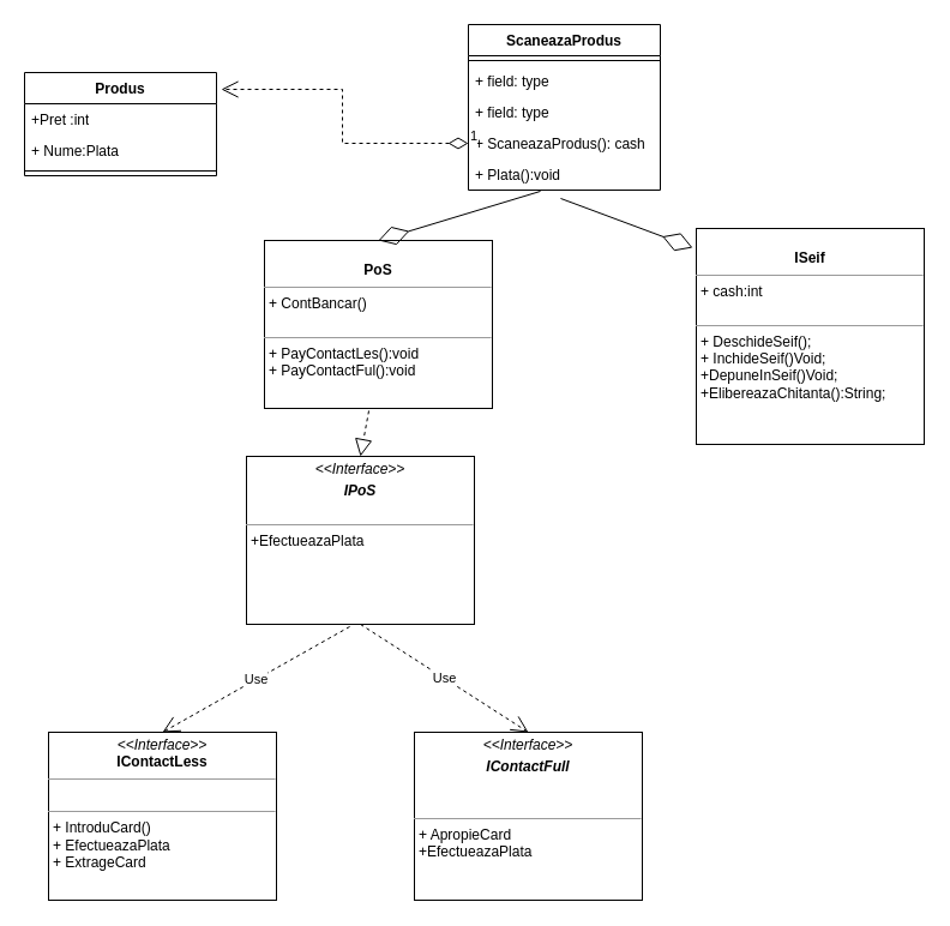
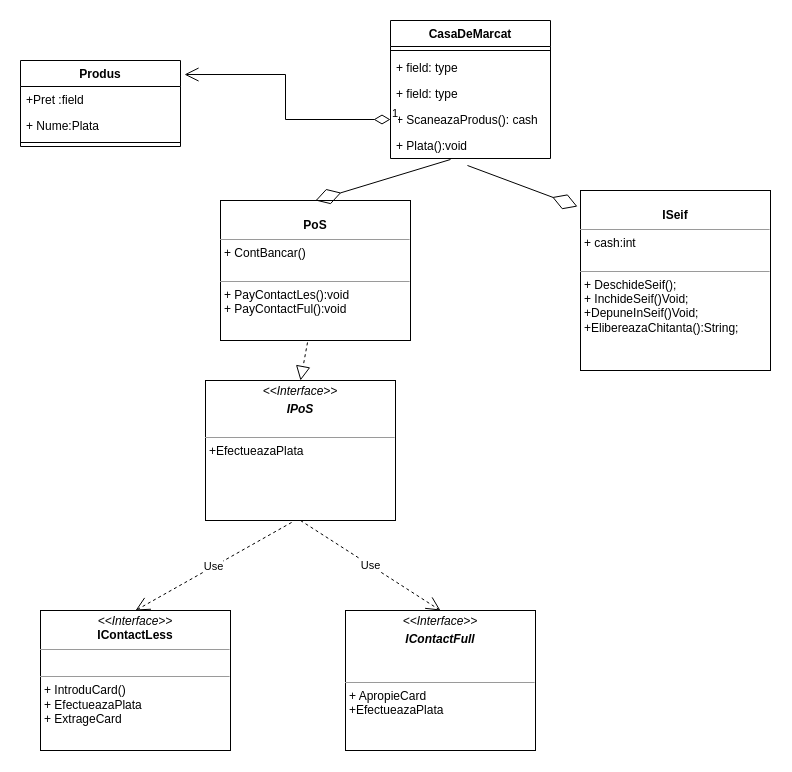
  <mxCell id="0" />
  <mxCell id="1" parent="0" />
- <mxCell id="2" value="ScaneazaProdus" style="swimlane;fontStyle=1;align=center;verticalAlign=top;childLayout=stackLayout;horizontal=1;startSize=26;horizontalStack=0;resizeParent=1;resizeParentMax=0;resizeLast=0;collapsible=1;marginBottom=0;whiteSpace=wrap;html=1;" parent="1" vertex="1"><mxGeometry x="390" y="20" width="160" height="138" as="geometry" /></mxCell>
+ <mxCell id="2" value="CasaDeMarcat" style="swimlane;fontStyle=1;align=center;verticalAlign=top;childLayout=stackLayout;horizontal=1;startSize=26;horizontalStack=0;resizeParent=1;resizeParentMax=0;resizeLast=0;collapsible=1;marginBottom=0;whiteSpace=wrap;html=1;" parent="1" vertex="1"><mxGeometry x="390" y="20" width="160" height="138" as="geometry" /></mxCell>
  <mxCell id="3" value="" style="line;strokeWidth=1;fillColor=none;align=left;verticalAlign=middle;spacingTop=-1;spacingLeft=3;spacingRight=3;rotatable=0;labelPosition=right;points=[];portConstraint=eastwest;strokeColor=inherit;" parent="2" vertex="1"><mxGeometry y="26" width="160" height="8" as="geometry" /></mxCell>
  <mxCell id="4" value="+ field: type&lt;br&gt;" style="text;strokeColor=none;fillColor=none;align=left;verticalAlign=top;spacingLeft=4;spacingRight=4;overflow=hidden;rotatable=0;points=[[0,0.5],[1,0.5]];portConstraint=eastwest;whiteSpace=wrap;html=1;" parent="2" vertex="1"><mxGeometry y="34" width="160" height="26" as="geometry" /></mxCell>
  <mxCell id="5" value="+ field: type&lt;br&gt;" style="text;strokeColor=none;fillColor=none;align=left;verticalAlign=top;spacingLeft=4;spacingRight=4;overflow=hidden;rotatable=0;points=[[0,0.5],[1,0.5]];portConstraint=eastwest;whiteSpace=wrap;html=1;" parent="2" vertex="1"><mxGeometry y="60" width="160" height="26" as="geometry" /></mxCell>
  <mxCell id="6" value="+ ScaneazaProdus(): cash" style="text;strokeColor=none;fillColor=none;align=left;verticalAlign=top;spacingLeft=4;spacingRight=4;overflow=hidden;rotatable=0;points=[[0,0.5],[1,0.5]];portConstraint=eastwest;whiteSpace=wrap;html=1;" parent="2" vertex="1"><mxGeometry y="86" width="160" height="26" as="geometry" /></mxCell>
  <mxCell id="7" value="+ Plata():void" style="text;strokeColor=none;fillColor=none;align=left;verticalAlign=top;spacingLeft=4;spacingRight=4;overflow=hidden;rotatable=0;points=[[0,0.5],[1,0.5]];portConstraint=eastwest;whiteSpace=wrap;html=1;" parent="2" vertex="1"><mxGeometry y="112" width="160" height="26" as="geometry" /></mxCell>
  <mxCell id="8" value="&lt;p style=&quot;margin:0px;margin-top:4px;text-align:center;&quot;&gt;&lt;br&gt;&lt;b&gt;ISeif&lt;/b&gt;&lt;/p&gt;&lt;hr size=&quot;1&quot;&gt;&lt;p style=&quot;margin:0px;margin-left:4px;&quot;&gt;+ cash:int&lt;br&gt;&lt;br&gt;&lt;/p&gt;&lt;hr size=&quot;1&quot;&gt;&lt;p style=&quot;margin:0px;margin-left:4px;&quot;&gt;+ DeschideSeif();&lt;br&gt;+ InchideSeif()Void;&lt;/p&gt;&lt;p style=&quot;margin:0px;margin-left:4px;&quot;&gt;+DepuneInSeif()Void;&lt;/p&gt;&lt;p style=&quot;margin:0px;margin-left:4px;&quot;&gt;+ElibereazaChitanta():String;&lt;/p&gt;" style="verticalAlign=top;align=left;overflow=fill;fontSize=12;fontFamily=Helvetica;html=1;whiteSpace=wrap;" parent="1" vertex="1"><mxGeometry x="580" y="190" width="190" height="180" as="geometry" /></mxCell>
  <mxCell id="9" value="&lt;p style=&quot;margin:0px;margin-top:4px;text-align:center;&quot;&gt;&lt;br&gt;&lt;b&gt;PoS&lt;/b&gt;&lt;/p&gt;&lt;hr size=&quot;1&quot;&gt;&lt;p style=&quot;margin:0px;margin-left:4px;&quot;&gt;+ ContBancar()&lt;br&gt;&lt;br&gt;&lt;/p&gt;&lt;hr size=&quot;1&quot;&gt;&lt;p style=&quot;margin:0px;margin-left:4px;&quot;&gt;+ PayContactLes():void&lt;br&gt;+ PayContactFul():void&lt;/p&gt;" style="verticalAlign=top;align=left;overflow=fill;fontSize=12;fontFamily=Helvetica;html=1;whiteSpace=wrap;" parent="1" vertex="1"><mxGeometry x="220" y="200" width="190" height="140" as="geometry" /></mxCell>
  <mxCell id="10" value="Produs" style="swimlane;fontStyle=1;align=center;verticalAlign=top;childLayout=stackLayout;horizontal=1;startSize=26;horizontalStack=0;resizeParent=1;resizeParentMax=0;resizeLast=0;collapsible=1;marginBottom=0;whiteSpace=wrap;html=1;" parent="1" vertex="1"><mxGeometry x="20" y="60" width="160" height="86" as="geometry" /></mxCell>
- <mxCell id="11" value="+Pret :int" style="text;strokeColor=none;fillColor=none;align=left;verticalAlign=top;spacingLeft=4;spacingRight=4;overflow=hidden;rotatable=0;points=[[0,0.5],[1,0.5]];portConstraint=eastwest;whiteSpace=wrap;html=1;" parent="10" vertex="1"><mxGeometry y="26" width="160" height="26" as="geometry" /></mxCell>
+ <mxCell id="11" value="+Pret :field" style="text;strokeColor=none;fillColor=none;align=left;verticalAlign=top;spacingLeft=4;spacingRight=4;overflow=hidden;rotatable=0;points=[[0,0.5],[1,0.5]];portConstraint=eastwest;whiteSpace=wrap;html=1;" parent="10" vertex="1"><mxGeometry y="26" width="160" height="26" as="geometry" /></mxCell>
  <mxCell id="12" value="+ Nume:Plata" style="text;strokeColor=none;fillColor=none;align=left;verticalAlign=top;spacingLeft=4;spacingRight=4;overflow=hidden;rotatable=0;points=[[0,0.5],[1,0.5]];portConstraint=eastwest;whiteSpace=wrap;html=1;" parent="10" vertex="1"><mxGeometry y="52" width="160" height="26" as="geometry" /></mxCell>
  <mxCell id="13" value="" style="line;strokeWidth=1;fillColor=none;align=left;verticalAlign=middle;spacingTop=-1;spacingLeft=3;spacingRight=3;rotatable=0;labelPosition=right;points=[];portConstraint=eastwest;strokeColor=inherit;" parent="10" vertex="1"><mxGeometry y="78" width="160" height="8" as="geometry" /></mxCell>
  <mxCell id="14" value="&lt;p style=&quot;margin:0px;margin-top:4px;text-align:center;&quot;&gt;&lt;i&gt;&amp;lt;&amp;lt;Interface&amp;gt;&amp;gt;&lt;/i&gt;&lt;br&gt;&lt;b&gt;IContactLess&lt;/b&gt;&lt;/p&gt;&lt;hr size=&quot;1&quot;&gt;&lt;p style=&quot;margin:0px;margin-left:4px;&quot;&gt;&lt;br&gt;&lt;/p&gt;&lt;hr size=&quot;1&quot;&gt;&lt;p style=&quot;margin:0px;margin-left:4px;&quot;&gt;+ IntroduCard()&lt;br&gt;+ EfectueazaPlata&lt;/p&gt;&lt;p style=&quot;margin:0px;margin-left:4px;&quot;&gt;+ ExtrageCard&lt;/p&gt;" style="verticalAlign=top;align=left;overflow=fill;fontSize=12;fontFamily=Helvetica;html=1;whiteSpace=wrap;" parent="1" vertex="1"><mxGeometry x="40" y="610" width="190" height="140" as="geometry" /></mxCell>
  <mxCell id="15" value="&lt;p style=&quot;margin:0px;margin-top:4px;text-align:center;&quot;&gt;&lt;i&gt;&amp;lt;&amp;lt;Interface&amp;gt;&amp;gt;&lt;/i&gt;&lt;br&gt;&lt;/p&gt;&lt;p style=&quot;margin:0px;margin-top:4px;text-align:center;&quot;&gt;&lt;i&gt;&lt;b&gt;IContactFull&lt;/b&gt;&lt;/i&gt;&lt;/p&gt;&lt;p style=&quot;margin:0px;margin-left:4px;&quot;&gt;&lt;br&gt;&lt;br&gt;&lt;/p&gt;&lt;hr size=&quot;1&quot;&gt;&lt;p style=&quot;margin:0px;margin-left:4px;&quot;&gt;+ ApropieCard&lt;br&gt;+EfectueazaPlata&lt;/p&gt;" style="verticalAlign=top;align=left;overflow=fill;fontSize=12;fontFamily=Helvetica;html=1;whiteSpace=wrap;" parent="1" vertex="1"><mxGeometry x="345" y="610" width="190" height="140" as="geometry" /></mxCell>
  <mxCell id="16" value="Use" style="endArrow=open;endSize=12;dashed=1;html=1;rounded=0;entryX=0.5;entryY=0;entryDx=0;entryDy=0;exitX=0.453;exitY=1.014;exitDx=0;exitDy=0;exitPerimeter=0;" parent="1" source="19" target="14" edge="1"><mxGeometry width="160" relative="1" as="geometry"><mxPoint x="210" y="480" as="sourcePoint" /><mxPoint x="500" y="480" as="targetPoint" /></mxGeometry></mxCell>
  <mxCell id="17" value="Use" style="endArrow=open;endSize=12;dashed=1;html=1;rounded=0;entryX=0.5;entryY=0;entryDx=0;entryDy=0;exitX=0.5;exitY=1;exitDx=0;exitDy=0;" parent="1" source="19" target="15" edge="1"><mxGeometry width="160" relative="1" as="geometry"><mxPoint x="420" y="470" as="sourcePoint" /><mxPoint x="500" y="480" as="targetPoint" /></mxGeometry></mxCell>
- <mxCell id="18" value="1" style="endArrow=open;html=1;endSize=12;startArrow=diamondThin;startSize=14;startFill=0;edgeStyle=orthogonalEdgeStyle;align=left;verticalAlign=bottom;rounded=0;exitX=0;exitY=0.5;exitDx=0;exitDy=0;entryX=1.025;entryY=0.163;entryDx=0;entryDy=0;entryPerimeter=0;dashed=1;" parent="1" source="6" edge="1" target="10"><mxGeometry x="-1" y="3" relative="1" as="geometry"><mxPoint x="340" y="380" as="sourcePoint" /><mxPoint x="340" y="80" as="targetPoint" /></mxGeometry></mxCell>
+ <mxCell id="18" value="1" style="endArrow=open;html=1;endSize=12;startArrow=diamondThin;startSize=14;startFill=0;edgeStyle=orthogonalEdgeStyle;align=left;verticalAlign=bottom;rounded=0;exitX=0;exitY=0.5;exitDx=0;exitDy=0;entryX=1.025;entryY=0.163;entryDx=0;entryDy=0;entryPerimeter=0;" parent="1" source="6" edge="1" target="10"><mxGeometry x="-1" y="3" relative="1" as="geometry"><mxPoint x="340" y="380" as="sourcePoint" /><mxPoint x="340" y="80" as="targetPoint" /></mxGeometry></mxCell>
  <mxCell id="19" value="&lt;p style=&quot;margin:0px;margin-top:4px;text-align:center;&quot;&gt;&lt;i&gt;&amp;lt;&amp;lt;Interface&amp;gt;&amp;gt;&lt;/i&gt;&lt;br&gt;&lt;/p&gt;&lt;p style=&quot;margin:0px;margin-top:4px;text-align:center;&quot;&gt;&lt;b&gt;&lt;i&gt;IPoS&lt;/i&gt;&lt;/b&gt;&lt;/p&gt;&lt;p style=&quot;margin:0px;margin-left:4px;&quot;&gt;&lt;br&gt;&lt;/p&gt;&lt;hr size=&quot;1&quot;&gt;&lt;p style=&quot;margin:0px;margin-left:4px;&quot;&gt;+EfectueazaPlata&lt;/p&gt;" style="verticalAlign=top;align=left;overflow=fill;fontSize=12;fontFamily=Helvetica;html=1;whiteSpace=wrap;" vertex="1" parent="1"><mxGeometry x="205" y="380" width="190" height="140" as="geometry" /></mxCell>
  <mxCell id="20" value="" style="endArrow=block;dashed=1;endFill=0;endSize=12;html=1;rounded=0;exitX=0.458;exitY=1.014;exitDx=0;exitDy=0;exitPerimeter=0;entryX=0.5;entryY=0;entryDx=0;entryDy=0;" edge="1" parent="1" source="9" target="19"><mxGeometry width="160" relative="1" as="geometry"><mxPoint x="430" y="430" as="sourcePoint" /><mxPoint x="590" y="430" as="targetPoint" /></mxGeometry></mxCell>
  <mxCell id="21" value="" style="endArrow=diamondThin;endFill=0;endSize=24;html=1;rounded=0;exitX=0.481;exitY=1.269;exitDx=0;exitDy=0;exitPerimeter=0;entryX=-0.016;entryY=0.089;entryDx=0;entryDy=0;entryPerimeter=0;" edge="1" parent="1" source="7" target="8"><mxGeometry width="160" relative="1" as="geometry"><mxPoint x="400" y="400" as="sourcePoint" /><mxPoint x="560" y="400" as="targetPoint" /></mxGeometry></mxCell>
  <mxCell id="22" value="" style="endArrow=diamondThin;endFill=0;endSize=24;html=1;rounded=0;exitX=0.375;exitY=1.038;exitDx=0;exitDy=0;exitPerimeter=0;entryX=0.5;entryY=0;entryDx=0;entryDy=0;" edge="1" parent="1" source="7" target="9"><mxGeometry width="160" relative="1" as="geometry"><mxPoint x="380" y="330" as="sourcePoint" /><mxPoint x="540" y="330" as="targetPoint" /></mxGeometry></mxCell>
